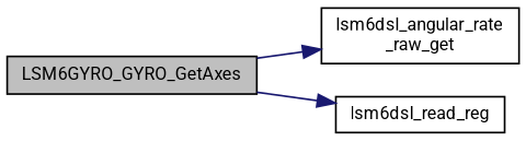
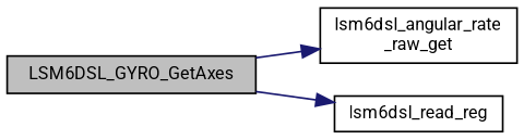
  digraph {
    fontname=Roboto
    rankdir=LR
    node [color=black fillcolor=white fontname=Roboto fontsize=10 shape=record style=filled]
    edge [color=midnightblue fontname=Roboto fontsize=10 labelfontname=Helvetica labelfontsize=10 style=solid]
-   n1 [fillcolor=grey75 fontcolor=black height=0.2 label=LSM6GYRO_GYRO_GetAxes width=0.4]
+   n1 [fillcolor=grey75 fontcolor=black height=0.2 label=LSM6DSL_GYRO_GetAxes width=0.4]
    n2 [height=0.2 label="lsm6dsl_angular_rate\l_raw_get" width=0.4]
    n3 [height=0.2 label=lsm6dsl_read_reg width=0.4]
    n1 -> n2
    n1 -> n3
  }
